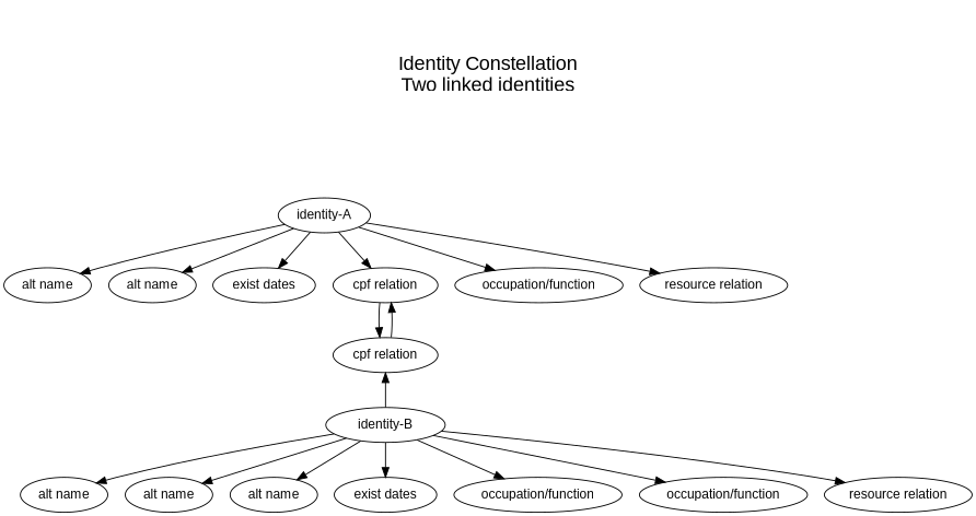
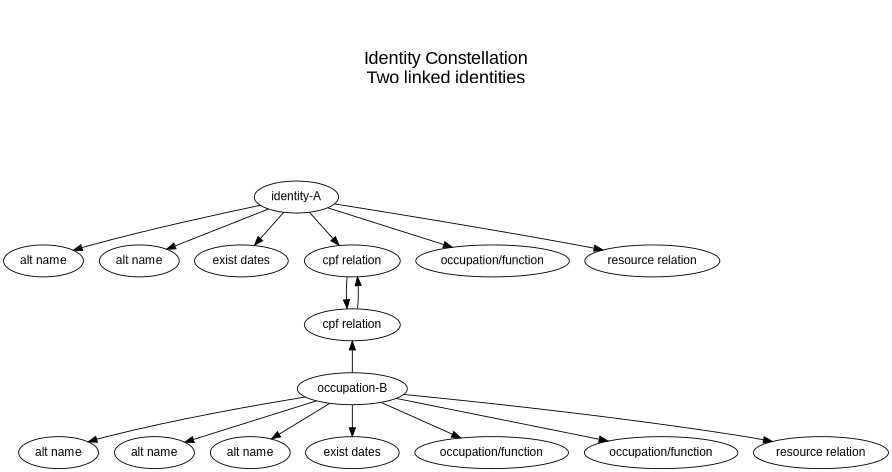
  digraph {
    fontsize=20
    inputscale=0
    label="\n\nIdentity Constellation\nTwo linked identities"
    labelloc=t
    fontname="Liberation Sans"
    node [fontname="Liberation Sans"]
    edge [fontname="Liberation Sans"]
    n1 [label="identity-A"]
    n2 [label="alt name"]
    n3 [label="alt name"]
    n4 [label="exist dates"]
    n5 [label="cpf relation"]
    n6 [label="occupation/function"]
    n7 [label="resource relation"]
    n8 [label="cpf relation"]
-   n9 [label="identity-B"]
+   n9 [label="occupation-B"]
    n10 [label="alt name"]
    n11 [label="alt name"]
    n12 [label="alt name"]
    n13 [label="exist dates"]
    n14 [label="occupation/function"]
    n15 [label="occupation/function"]
    n16 [label="resource relation"]
    n1 -> n2
    n1 -> n3
    n1 -> n4
    n1 -> n5
    n1 -> n6
    n1 -> n7
    n5 -> n8
    n8 -> n5
    n8 -> n9 [dir=back]
    n9 -> n10
    n9 -> n11
    n9 -> n12
    n9 -> n13
    n9 -> n14
    n9 -> n15
    n9 -> n16
  }
